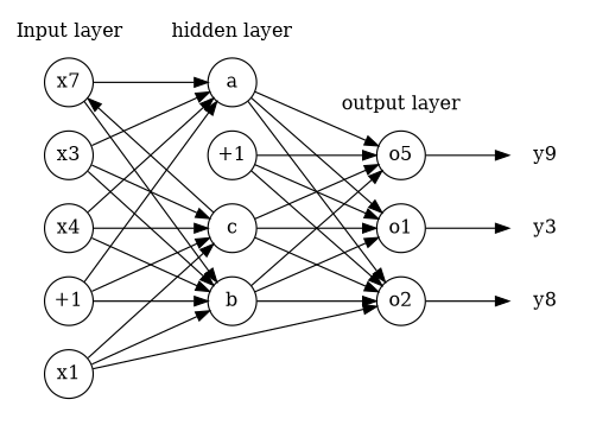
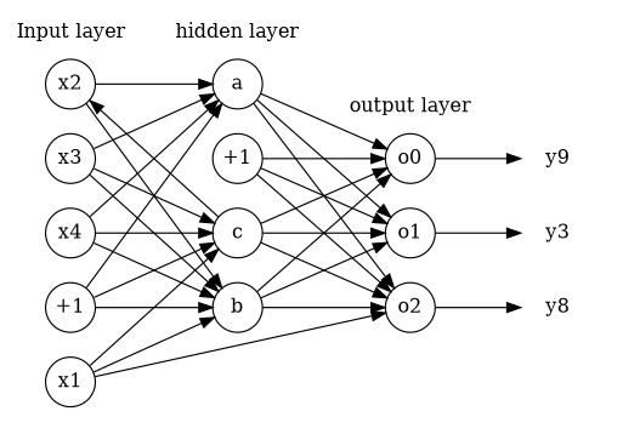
  digraph {
    fontname="DejaVu Serif"
    ordering=out
    rankdir=LR
    splines=line
    node [fixedsize=true fontname="DejaVu Serif" shape=circle style=solid]
    edge [fontname="DejaVu Serif"]
    n1 [label="+1"]
    x1
-   x2 [label=x7]
+   x2
    x3
    x4
    a
    b
    c
    n9 [label="+1"]
-   o0 [label=o5]
+   o0
    o1
    o2
    n13 [label=y9 shape=none style=""]
    n14 [label=y3 shape=none style=""]
    n15 [label=y8 shape=none style=""]
    subgraph cluster_1 {
      color=white
      label="Input layer"
      n1
      x1
      x2
      x3
      x4
    }
    subgraph cluster_2 {
      color=white
      label="hidden layer"
      a
      b
      c
      n9
    }
    subgraph cluster_3 {
      color=white
      label="output layer"
      o0
      o1
      o2
    }
    subgraph cluster_4 {
      color=white
      n13
      n14
      n15
    }
    n1 -> a
    n1 -> b
    n1 -> c
    x1 -> b
    x1 -> c
    x1 -> o2
    x2 -> a
    x2 -> b
    x3 -> a
    x3 -> b
    x3 -> c
    x4 -> a
    x4 -> b
    x4 -> c
    a -> o0
    a -> o1
    a -> o2
    b -> o0
    b -> o1
    b -> o2
    c -> x2
    c -> o0
    c -> o1
    c -> o2
    n9 -> o0
    n9 -> o1
    n9 -> o2
    o0 -> n13
    o1 -> n14
    o2 -> n15
  }
